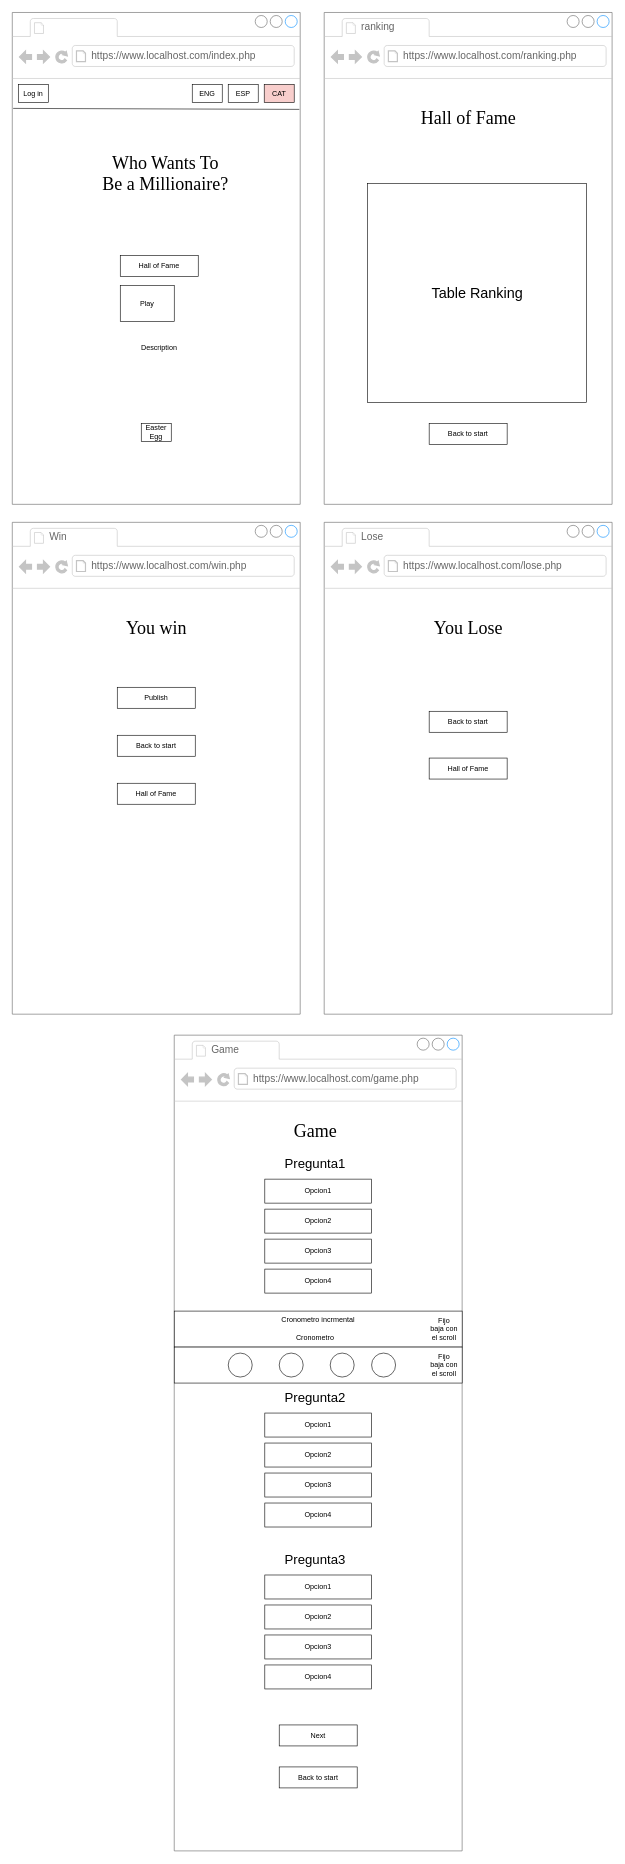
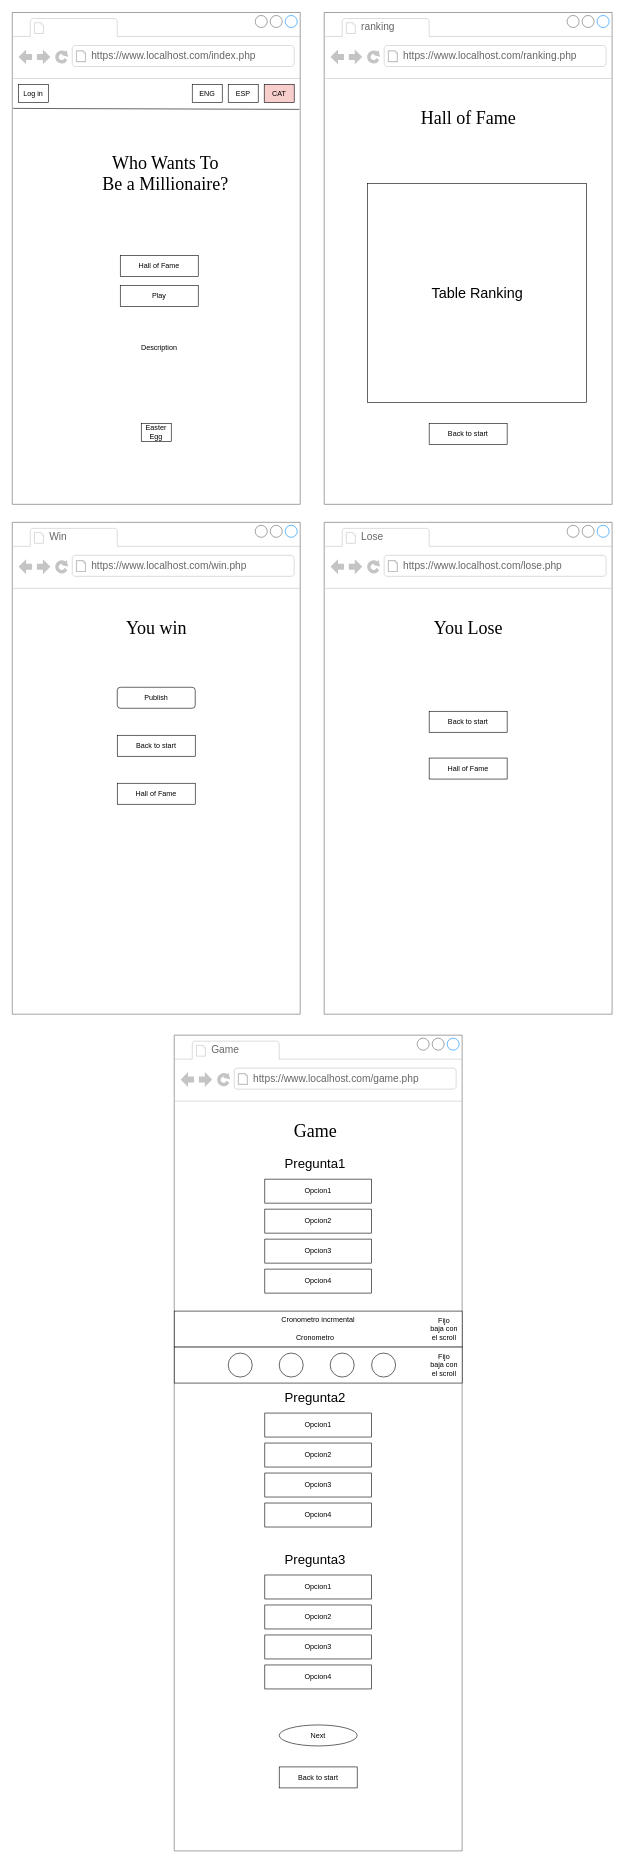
  <mxCell id="0" />
  <mxCell id="1" parent="0" />
  <mxCell id="2" value="" style="strokeWidth=1;shadow=0;dashed=0;align=center;html=1;shape=mxgraph.mockup.containers.browserWindow;rSize=0;strokeColor=#666666;mainText=,;recursiveResize=0;rounded=0;labelBackgroundColor=none;fontFamily=Verdana;fontSize=12" parent="1" vertex="1"><mxGeometry x="20" y="20" width="480" height="820" as="geometry" /></mxCell>
  <mxCell id="3" value="https://www.localhost.com/index.php" style="strokeWidth=1;shadow=0;dashed=0;align=center;html=1;shape=mxgraph.mockup.containers.anchor;rSize=0;fontSize=17;fontColor=#666666;align=left;" parent="2" vertex="1"><mxGeometry x="130" y="60" width="250" height="26" as="geometry" /></mxCell>
  <mxCell id="4" value="Who Wants To &lt;br&gt;Be a Millionaire?" style="text;html=1;points=[];align=center;verticalAlign=top;spacingTop=-4;fontSize=30;fontFamily=Verdana" parent="2" vertex="1"><mxGeometry x="140" y="230" width="230" height="50" as="geometry" /></mxCell>
  <mxCell id="5" value="Log in" style="rounded=0;whiteSpace=wrap;html=1;" vertex="1" parent="2"><mxGeometry x="10" y="120" width="50" height="30" as="geometry" /></mxCell>
  <mxCell id="6" value="CAT" style="rounded=0;whiteSpace=wrap;html=1;fillColor=#f8cecc;" vertex="1" parent="2"><mxGeometry x="420" y="120" width="50" height="30" as="geometry" /></mxCell>
  <mxCell id="7" value="ESP" style="rounded=0;whiteSpace=wrap;html=1;" vertex="1" parent="2"><mxGeometry x="360" y="120" width="50" height="30" as="geometry" /></mxCell>
  <mxCell id="8" value="ENG" style="rounded=0;whiteSpace=wrap;html=1;" vertex="1" parent="2"><mxGeometry x="300" y="120" width="50" height="30" as="geometry" /></mxCell>
  <mxCell id="9" value="Hall of Fame" style="rounded=0;whiteSpace=wrap;html=1;" vertex="1" parent="2"><mxGeometry x="180" y="405" width="130" height="35" as="geometry" /></mxCell>
- <mxCell id="10" value="Play" style="rounded=0;whiteSpace=wrap;html=1;" vertex="1" parent="2"><mxGeometry x="180" y="455" width="90" height="60" as="geometry" /></mxCell>
+ <mxCell id="10" value="Play" style="rounded=0;whiteSpace=wrap;html=1;" vertex="1" parent="2"><mxGeometry x="180" y="455" width="130" height="35" as="geometry" /></mxCell>
  <mxCell id="11" value="Description" style="text;html=1;strokeColor=none;fillColor=none;align=center;verticalAlign=middle;whiteSpace=wrap;rounded=0;" vertex="1" parent="2"><mxGeometry x="215" y="545" width="60" height="30" as="geometry" /></mxCell>
  <mxCell id="12" value="Easter&lt;br&gt;Egg" style="rounded=0;whiteSpace=wrap;html=1;" vertex="1" parent="2"><mxGeometry x="215" y="685" width="50" height="30" as="geometry" /></mxCell>
  <mxCell id="13" value="" style="endArrow=none;html=1;rounded=0;exitX=0.003;exitY=0.195;exitDx=0;exitDy=0;exitPerimeter=0;entryX=0.997;entryY=0.197;entryDx=0;entryDy=0;entryPerimeter=0;" edge="1" parent="1" source="2" target="2"><mxGeometry width="50" height="50" relative="1" as="geometry"><mxPoint x="500" y="545" as="sourcePoint" /><mxPoint x="490" y="185" as="targetPoint" /><Array as="points" /></mxGeometry></mxCell>
  <mxCell id="14" value="" style="strokeWidth=1;shadow=0;dashed=0;align=center;html=1;shape=mxgraph.mockup.containers.browserWindow;rSize=0;strokeColor=#666666;mainText=,;recursiveResize=0;rounded=0;labelBackgroundColor=none;fontFamily=Verdana;fontSize=12" vertex="1" parent="1"><mxGeometry x="540" y="20" width="480" height="820" as="geometry" /></mxCell>
  <mxCell id="15" value="ranking" style="strokeWidth=1;shadow=0;dashed=0;align=center;html=1;shape=mxgraph.mockup.containers.anchor;fontSize=17;fontColor=#666666;align=left;" vertex="1" parent="14"><mxGeometry x="60" y="12" width="110" height="26" as="geometry" /></mxCell>
  <mxCell id="16" value="https://www.localhost.com/ranking.php" style="strokeWidth=1;shadow=0;dashed=0;align=center;html=1;shape=mxgraph.mockup.containers.anchor;rSize=0;fontSize=17;fontColor=#666666;align=left;" vertex="1" parent="14"><mxGeometry x="130" y="60" width="250" height="26" as="geometry" /></mxCell>
  <mxCell id="17" value="Hall of Fame" style="text;html=1;points=[];align=center;verticalAlign=top;spacingTop=-4;fontSize=30;fontFamily=Verdana" vertex="1" parent="14"><mxGeometry x="125" y="155" width="230" height="50" as="geometry" /></mxCell>
  <mxCell id="18" value="Table Ranking" style="whiteSpace=wrap;html=1;aspect=fixed;fontSize=24;" vertex="1" parent="14"><mxGeometry x="72.5" y="285" width="365" height="365" as="geometry" /></mxCell>
  <mxCell id="19" value="Back to start" style="rounded=0;whiteSpace=wrap;html=1;" vertex="1" parent="14"><mxGeometry x="175" y="685" width="130" height="35" as="geometry" /></mxCell>
  <mxCell id="20" value="" style="strokeWidth=1;shadow=0;dashed=0;align=center;html=1;shape=mxgraph.mockup.containers.browserWindow;rSize=0;strokeColor=#666666;mainText=,;recursiveResize=0;rounded=0;labelBackgroundColor=none;fontFamily=Verdana;fontSize=12" vertex="1" parent="1"><mxGeometry x="20" y="870" width="480" height="820" as="geometry" /></mxCell>
  <mxCell id="21" value="Win" style="strokeWidth=1;shadow=0;dashed=0;align=center;html=1;shape=mxgraph.mockup.containers.anchor;fontSize=17;fontColor=#666666;align=left;" vertex="1" parent="20"><mxGeometry x="60" y="12" width="110" height="26" as="geometry" /></mxCell>
  <mxCell id="22" value="https://www.localhost.com/win.php" style="strokeWidth=1;shadow=0;dashed=0;align=center;html=1;shape=mxgraph.mockup.containers.anchor;rSize=0;fontSize=17;fontColor=#666666;align=left;" vertex="1" parent="20"><mxGeometry x="130" y="60" width="250" height="26" as="geometry" /></mxCell>
  <mxCell id="23" value="You win" style="text;html=1;points=[];align=center;verticalAlign=top;spacingTop=-4;fontSize=30;fontFamily=Verdana" vertex="1" parent="20"><mxGeometry x="125" y="155" width="230" height="50" as="geometry" /></mxCell>
- <mxCell id="24" value="Publish" style="rounded=0;whiteSpace=wrap;html=1;" vertex="1" parent="20"><mxGeometry x="175" y="275" width="130" height="35" as="geometry" /></mxCell>
+ <mxCell id="24" value="Publish" style="whiteSpace=wrap;html=1;rounded=1;" vertex="1" parent="20"><mxGeometry x="175" y="275" width="130" height="35" as="geometry" /></mxCell>
  <mxCell id="25" value="Back to start" style="rounded=0;whiteSpace=wrap;html=1;" vertex="1" parent="20"><mxGeometry x="175" y="355" width="130" height="35" as="geometry" /></mxCell>
  <mxCell id="26" value="Hall of Fame" style="rounded=0;whiteSpace=wrap;html=1;" vertex="1" parent="20"><mxGeometry x="175" y="435" width="130" height="35" as="geometry" /></mxCell>
  <mxCell id="27" value="" style="strokeWidth=1;shadow=0;dashed=0;align=center;html=1;shape=mxgraph.mockup.containers.browserWindow;rSize=0;strokeColor=#666666;mainText=,;recursiveResize=0;rounded=0;labelBackgroundColor=none;fontFamily=Verdana;fontSize=12" vertex="1" parent="1"><mxGeometry x="540" y="870" width="480" height="820" as="geometry" /></mxCell>
  <mxCell id="28" value="Lose" style="strokeWidth=1;shadow=0;dashed=0;align=center;html=1;shape=mxgraph.mockup.containers.anchor;fontSize=17;fontColor=#666666;align=left;" vertex="1" parent="27"><mxGeometry x="60" y="12" width="110" height="26" as="geometry" /></mxCell>
  <mxCell id="29" value="https://www.localhost.com/lose.php" style="strokeWidth=1;shadow=0;dashed=0;align=center;html=1;shape=mxgraph.mockup.containers.anchor;rSize=0;fontSize=17;fontColor=#666666;align=left;" vertex="1" parent="27"><mxGeometry x="130" y="60" width="250" height="26" as="geometry" /></mxCell>
  <mxCell id="30" value="You Lose" style="text;html=1;points=[];align=center;verticalAlign=top;spacingTop=-4;fontSize=30;fontFamily=Verdana" vertex="1" parent="27"><mxGeometry x="125" y="155" width="230" height="50" as="geometry" /></mxCell>
  <mxCell id="31" value="Back to start" style="rounded=0;whiteSpace=wrap;html=1;" vertex="1" parent="27"><mxGeometry x="175" y="315" width="130" height="35" as="geometry" /></mxCell>
  <mxCell id="32" value="Hall of Fame" style="rounded=0;whiteSpace=wrap;html=1;" vertex="1" parent="27"><mxGeometry x="175" y="393" width="130" height="35" as="geometry" /></mxCell>
  <mxCell id="33" value="" style="strokeWidth=1;shadow=0;dashed=0;align=center;html=1;shape=mxgraph.mockup.containers.browserWindow;rSize=0;strokeColor=#666666;mainText=,;recursiveResize=0;rounded=0;labelBackgroundColor=none;fontFamily=Verdana;fontSize=12" vertex="1" parent="1"><mxGeometry x="290" y="1725" width="480" height="1360" as="geometry" /></mxCell>
  <mxCell id="34" value="Game" style="strokeWidth=1;shadow=0;dashed=0;align=center;html=1;shape=mxgraph.mockup.containers.anchor;fontSize=17;fontColor=#666666;align=left;" vertex="1" parent="33"><mxGeometry x="60" y="12" width="110" height="26" as="geometry" /></mxCell>
  <mxCell id="35" value="https://www.localhost.com/game.php" style="strokeWidth=1;shadow=0;dashed=0;align=center;html=1;shape=mxgraph.mockup.containers.anchor;rSize=0;fontSize=17;fontColor=#666666;align=left;" vertex="1" parent="33"><mxGeometry x="130" y="60" width="250" height="26" as="geometry" /></mxCell>
  <mxCell id="36" value="Game" style="text;html=1;points=[];align=center;verticalAlign=top;spacingTop=-4;fontSize=30;fontFamily=Verdana" vertex="1" parent="33"><mxGeometry x="120" y="140" width="230" height="50" as="geometry" /></mxCell>
  <mxCell id="37" value="Pregunta1" style="text;html=1;strokeColor=none;fillColor=none;align=center;verticalAlign=middle;whiteSpace=wrap;rounded=0;fontSize=22;" vertex="1" parent="33"><mxGeometry x="205" y="200" width="60" height="30" as="geometry" /></mxCell>
  <mxCell id="38" value="Opcion1" style="rounded=0;whiteSpace=wrap;html=1;" vertex="1" parent="33"><mxGeometry x="151" y="240" width="178" height="40" as="geometry" /></mxCell>
  <mxCell id="39" value="Opcion2" style="rounded=0;whiteSpace=wrap;html=1;" vertex="1" parent="33"><mxGeometry x="151" y="290" width="178" height="40" as="geometry" /></mxCell>
  <mxCell id="40" value="Opcion3" style="rounded=0;whiteSpace=wrap;html=1;" vertex="1" parent="33"><mxGeometry x="151" y="340" width="178" height="40" as="geometry" /></mxCell>
  <mxCell id="41" value="Opcion4" style="rounded=0;whiteSpace=wrap;html=1;" vertex="1" parent="33"><mxGeometry x="151" y="390" width="178" height="40" as="geometry" /></mxCell>
  <mxCell id="42" value="" style="rounded=0;whiteSpace=wrap;html=1;" vertex="1" parent="33"><mxGeometry y="460" width="480" height="60" as="geometry" /></mxCell>
  <mxCell id="43" value="" style="rounded=0;whiteSpace=wrap;html=1;" vertex="1" parent="33"><mxGeometry y="520" width="480" height="60" as="geometry" /></mxCell>
  <mxCell id="44" value="Cronometro incrmental" style="text;html=1;strokeColor=none;fillColor=none;align=center;verticalAlign=middle;whiteSpace=wrap;rounded=0;" vertex="1" parent="33"><mxGeometry x="175" y="460" width="130" height="30" as="geometry" /></mxCell>
  <mxCell id="45" value="Cronometro" style="text;html=1;strokeColor=none;fillColor=none;align=center;verticalAlign=middle;whiteSpace=wrap;rounded=0;" vertex="1" parent="33"><mxGeometry x="205" y="490" width="60" height="30" as="geometry" /></mxCell>
  <mxCell id="46" value="Fijo&lt;br&gt;baja con el scroll" style="text;html=1;strokeColor=none;fillColor=none;align=center;verticalAlign=middle;whiteSpace=wrap;rounded=0;" vertex="1" parent="33"><mxGeometry x="420" y="475" width="60" height="30" as="geometry" /></mxCell>
  <mxCell id="47" value="Fijo&lt;br style=&quot;border-color: var(--border-color);&quot;&gt;baja con el scroll" style="text;html=1;strokeColor=none;fillColor=none;align=center;verticalAlign=middle;whiteSpace=wrap;rounded=0;" vertex="1" parent="33"><mxGeometry x="420" y="535" width="60" height="30" as="geometry" /></mxCell>
  <mxCell id="48" value="" style="ellipse;whiteSpace=wrap;html=1;aspect=fixed;" vertex="1" parent="33"><mxGeometry x="329" y="530" width="40" height="40" as="geometry" /></mxCell>
  <mxCell id="49" value="" style="ellipse;whiteSpace=wrap;html=1;aspect=fixed;" vertex="1" parent="33"><mxGeometry x="260" y="530" width="40" height="40" as="geometry" /></mxCell>
  <mxCell id="50" value="" style="ellipse;whiteSpace=wrap;html=1;aspect=fixed;" vertex="1" parent="33"><mxGeometry x="175" y="530" width="40" height="40" as="geometry" /></mxCell>
  <mxCell id="51" value="" style="ellipse;whiteSpace=wrap;html=1;aspect=fixed;" vertex="1" parent="33"><mxGeometry x="90" y="530" width="40" height="40" as="geometry" /></mxCell>
  <mxCell id="52" value="Pregunta2" style="text;html=1;strokeColor=none;fillColor=none;align=center;verticalAlign=middle;whiteSpace=wrap;rounded=0;fontSize=22;" vertex="1" parent="33"><mxGeometry x="205" y="590" width="60" height="30" as="geometry" /></mxCell>
  <mxCell id="53" value="Opcion1" style="rounded=0;whiteSpace=wrap;html=1;" vertex="1" parent="33"><mxGeometry x="151" y="630" width="178" height="40" as="geometry" /></mxCell>
  <mxCell id="54" value="Opcion2" style="rounded=0;whiteSpace=wrap;html=1;" vertex="1" parent="33"><mxGeometry x="151" y="680" width="178" height="40" as="geometry" /></mxCell>
  <mxCell id="55" value="Opcion3" style="rounded=0;whiteSpace=wrap;html=1;" vertex="1" parent="33"><mxGeometry x="151" y="730" width="178" height="40" as="geometry" /></mxCell>
  <mxCell id="56" value="Opcion4" style="rounded=0;whiteSpace=wrap;html=1;" vertex="1" parent="33"><mxGeometry x="151" y="780" width="178" height="40" as="geometry" /></mxCell>
  <mxCell id="57" value="Pregunta3" style="text;html=1;strokeColor=none;fillColor=none;align=center;verticalAlign=middle;whiteSpace=wrap;rounded=0;fontSize=22;" vertex="1" parent="33"><mxGeometry x="205" y="860" width="60" height="30" as="geometry" /></mxCell>
  <mxCell id="58" value="Opcion1" style="rounded=0;whiteSpace=wrap;html=1;" vertex="1" parent="33"><mxGeometry x="151" y="900" width="178" height="40" as="geometry" /></mxCell>
  <mxCell id="59" value="Opcion2" style="rounded=0;whiteSpace=wrap;html=1;" vertex="1" parent="33"><mxGeometry x="151" y="950" width="178" height="40" as="geometry" /></mxCell>
  <mxCell id="60" value="Opcion3" style="rounded=0;whiteSpace=wrap;html=1;" vertex="1" parent="33"><mxGeometry x="151" y="1000" width="178" height="40" as="geometry" /></mxCell>
  <mxCell id="61" value="Opcion4" style="rounded=0;whiteSpace=wrap;html=1;" vertex="1" parent="33"><mxGeometry x="151" y="1050" width="178" height="40" as="geometry" /></mxCell>
  <mxCell id="62" value="Back to start" style="rounded=0;whiteSpace=wrap;html=1;" vertex="1" parent="33"><mxGeometry x="175" y="1220" width="130" height="35" as="geometry" /></mxCell>
- <mxCell id="63" value="Next" style="rounded=0;whiteSpace=wrap;html=1;" vertex="1" parent="33"><mxGeometry x="175" y="1150" width="130" height="35" as="geometry" /></mxCell>
+ <mxCell id="63" value="Next" style="ellipse;whiteSpace=wrap;html=1;" vertex="1" parent="33"><mxGeometry x="175" y="1150" width="130" height="35" as="geometry" /></mxCell>
